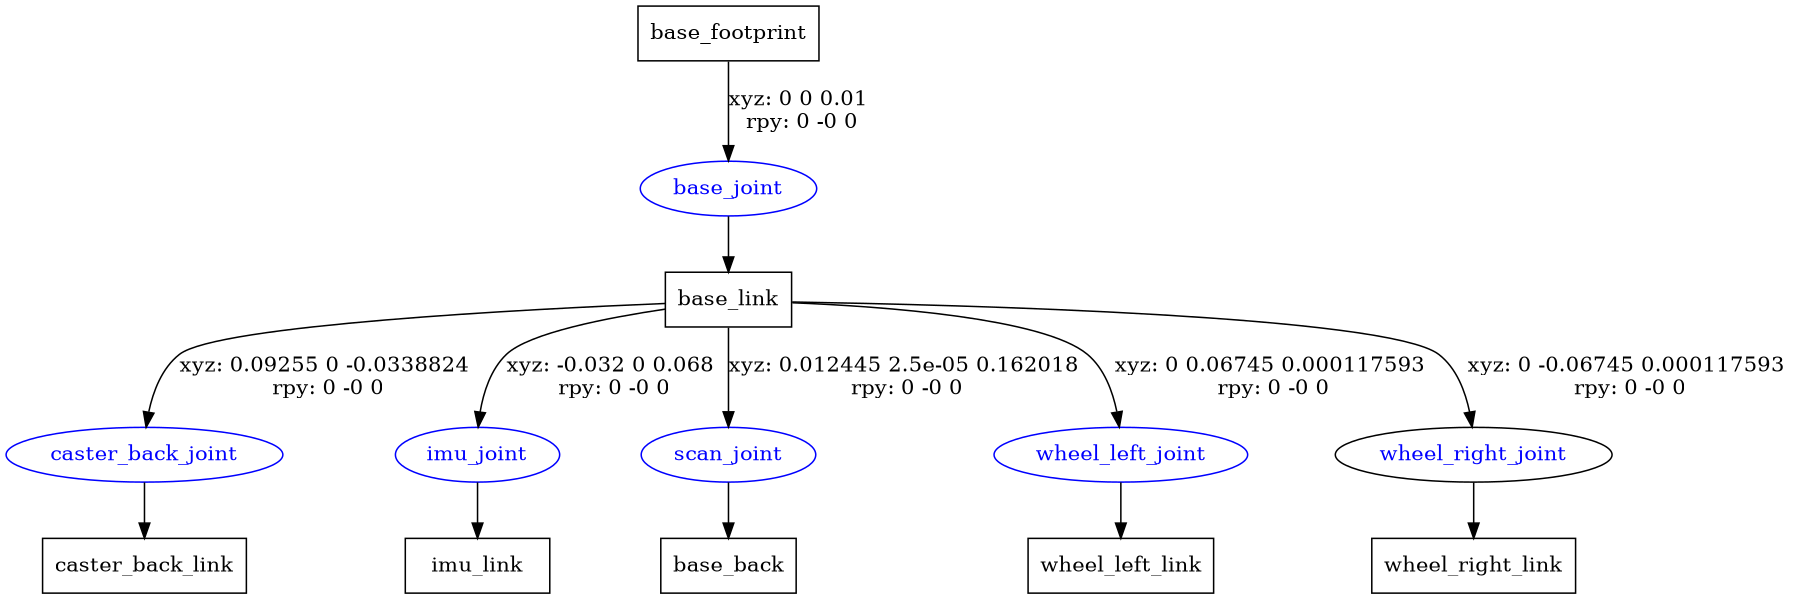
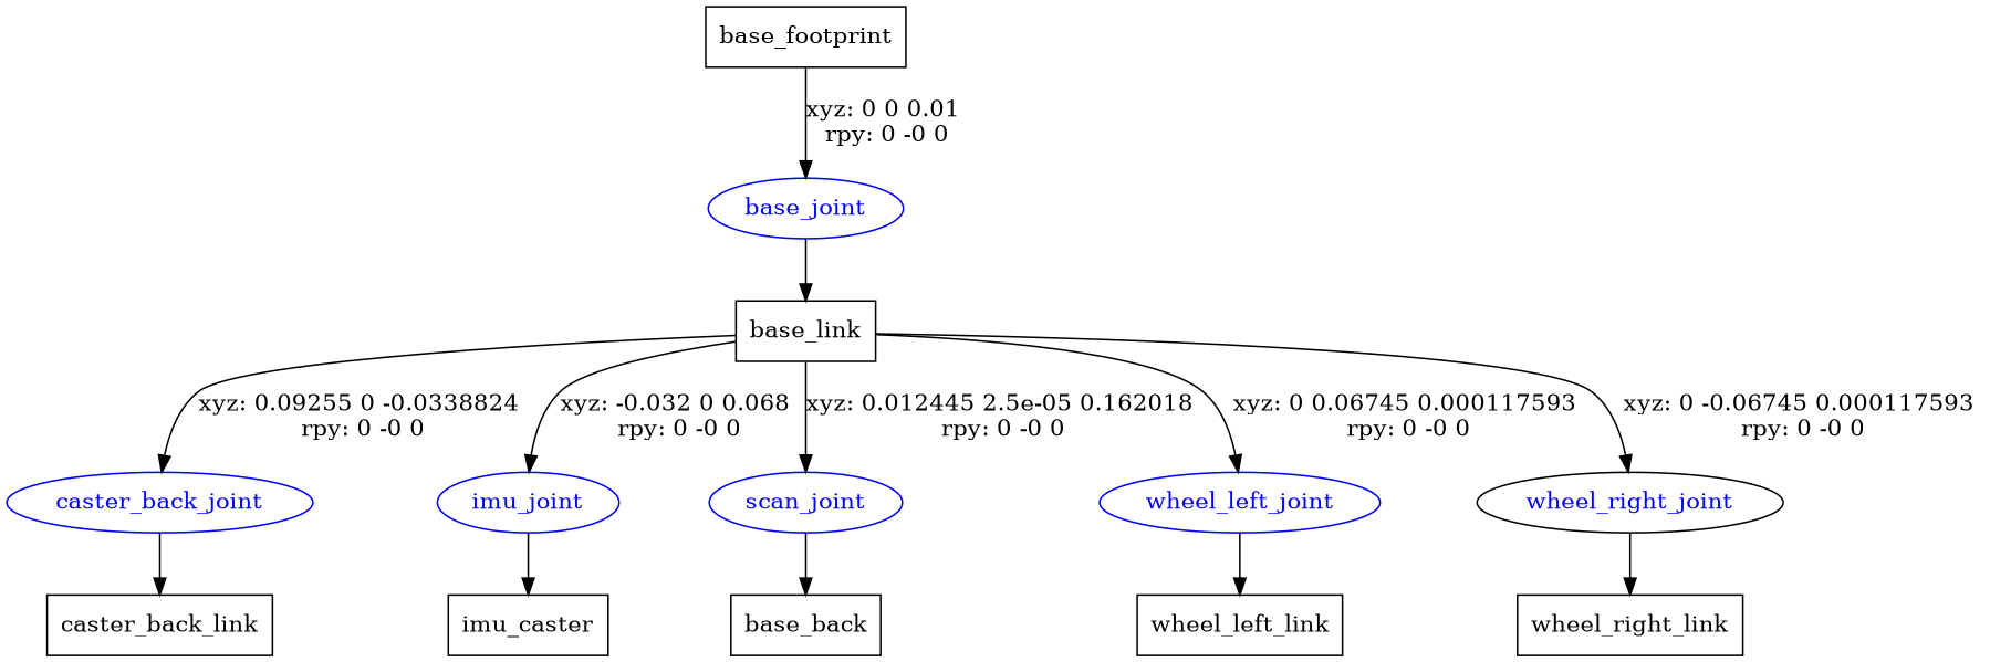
  digraph {
    node [shape=box]
    n1 [label=base_footprint]
    base_joint [color=blue fontcolor=blue shape=ellipse]
    n3 [label=base_link]
    caster_back_joint [color=blue fontcolor=blue shape=ellipse]
    imu_joint [color=blue fontcolor=blue shape=ellipse]
    scan_joint [color=blue fontcolor=blue shape=ellipse]
    wheel_left_joint [color=blue fontcolor=blue shape=ellipse]
    wheel_right_joint [color=black fontcolor=blue shape=ellipse]
    n9 [label=caster_back_link]
-   n10 [label=imu_link]
+   n10 [label=imu_caster]
    n11 [label=base_back]
    n12 [label=wheel_left_link]
    n13 [label=wheel_right_link]
    n1 -> base_joint [label="xyz: 0 0 0.01 \nrpy: 0 -0 0"]
    base_joint -> n3
    n3 -> caster_back_joint [label="xyz: 0.09255 0 -0.0338824 \nrpy: 0 -0 0"]
    n3 -> imu_joint [label="xyz: -0.032 0 0.068 \nrpy: 0 -0 0"]
    n3 -> scan_joint [label="xyz: 0.012445 2.5e-05 0.162018 \nrpy: 0 -0 0"]
    n3 -> wheel_left_joint [label="xyz: 0 0.06745 0.000117593 \nrpy: 0 -0 0"]
    n3 -> wheel_right_joint [label="xyz: 0 -0.06745 0.000117593 \nrpy: 0 -0 0"]
    caster_back_joint -> n9
    imu_joint -> n10
    scan_joint -> n11
    wheel_left_joint -> n12
    wheel_right_joint -> n13
  }
